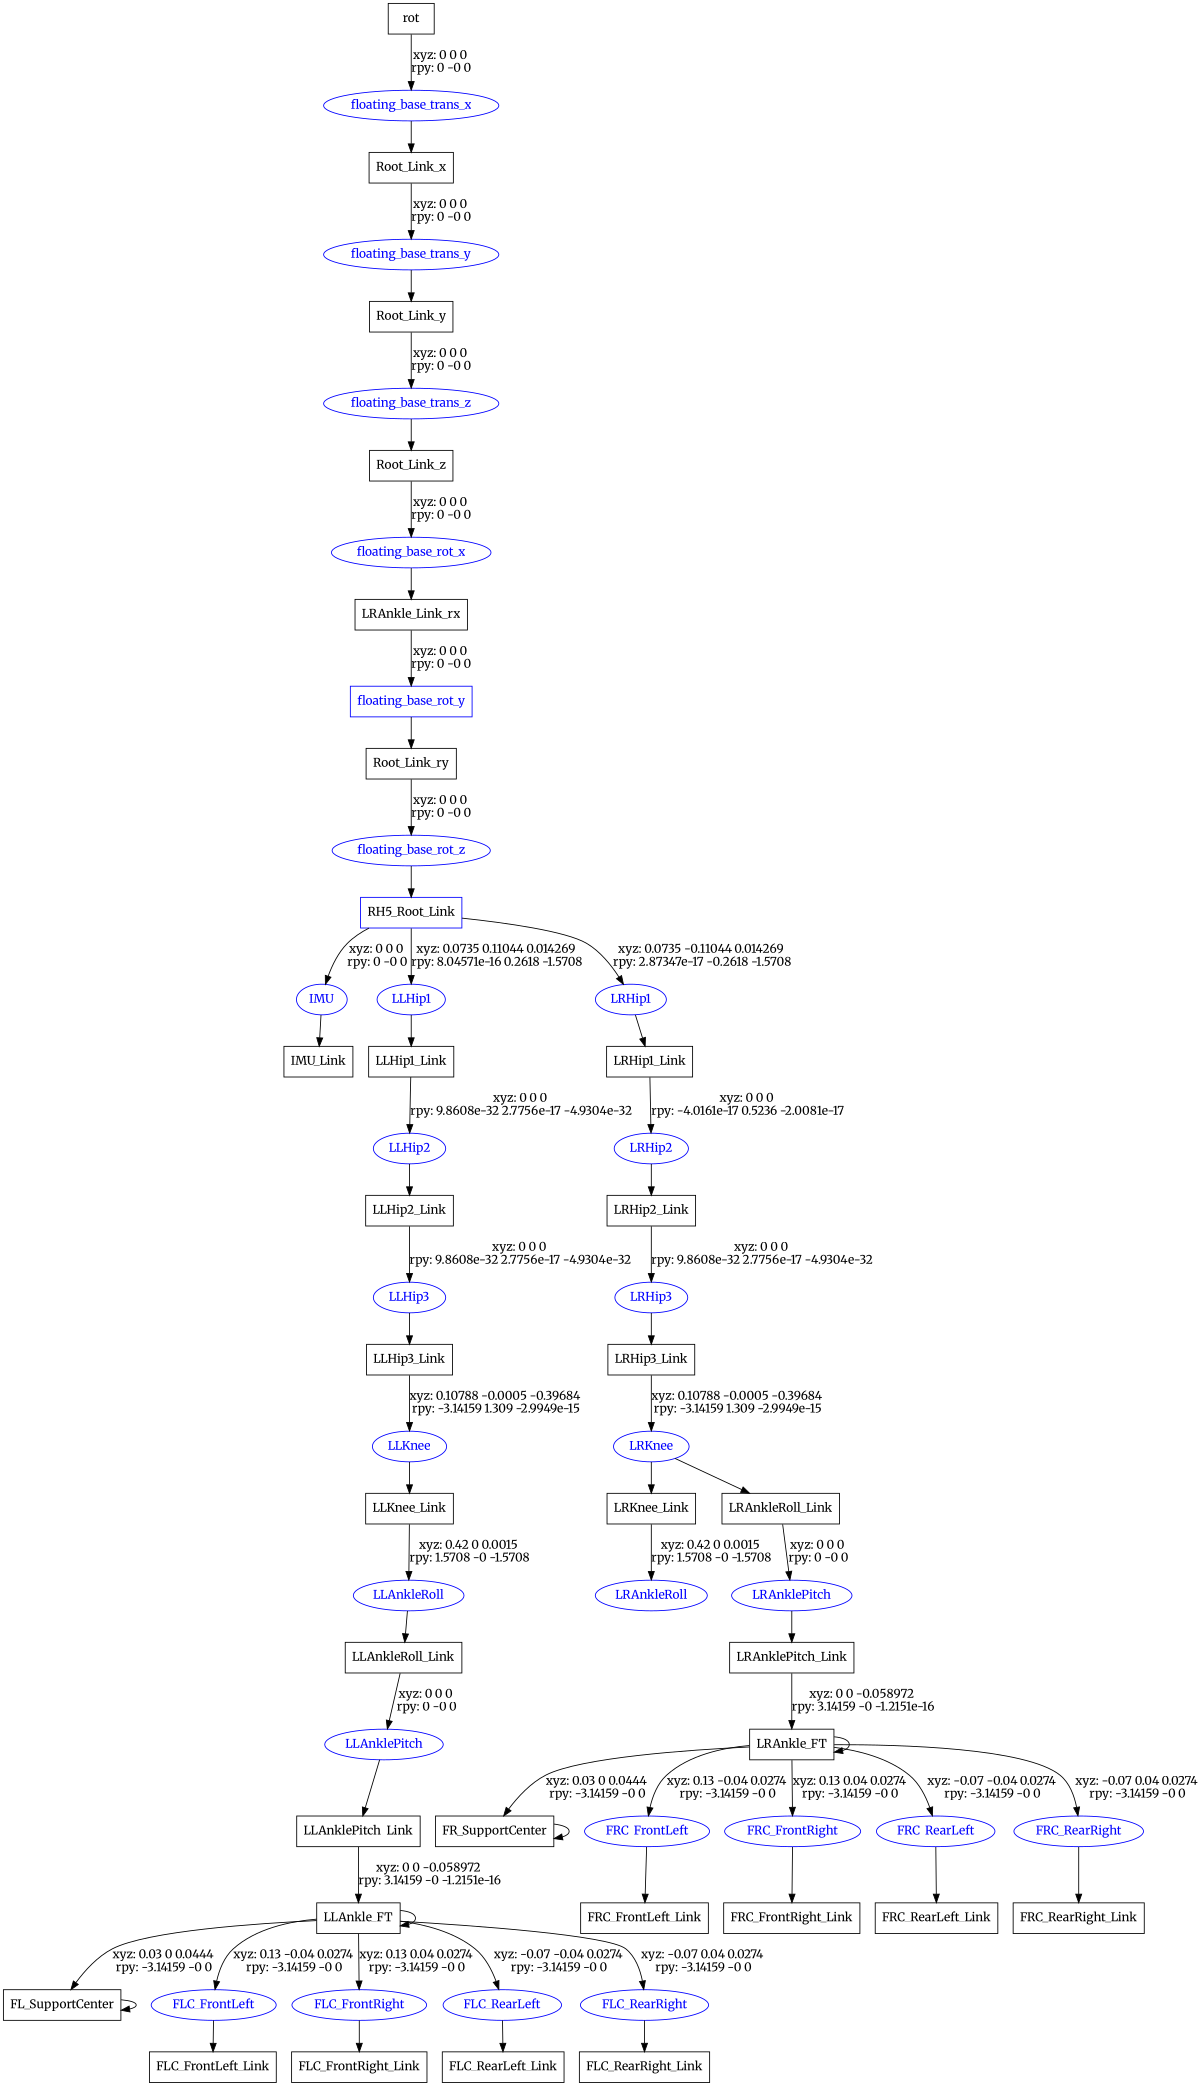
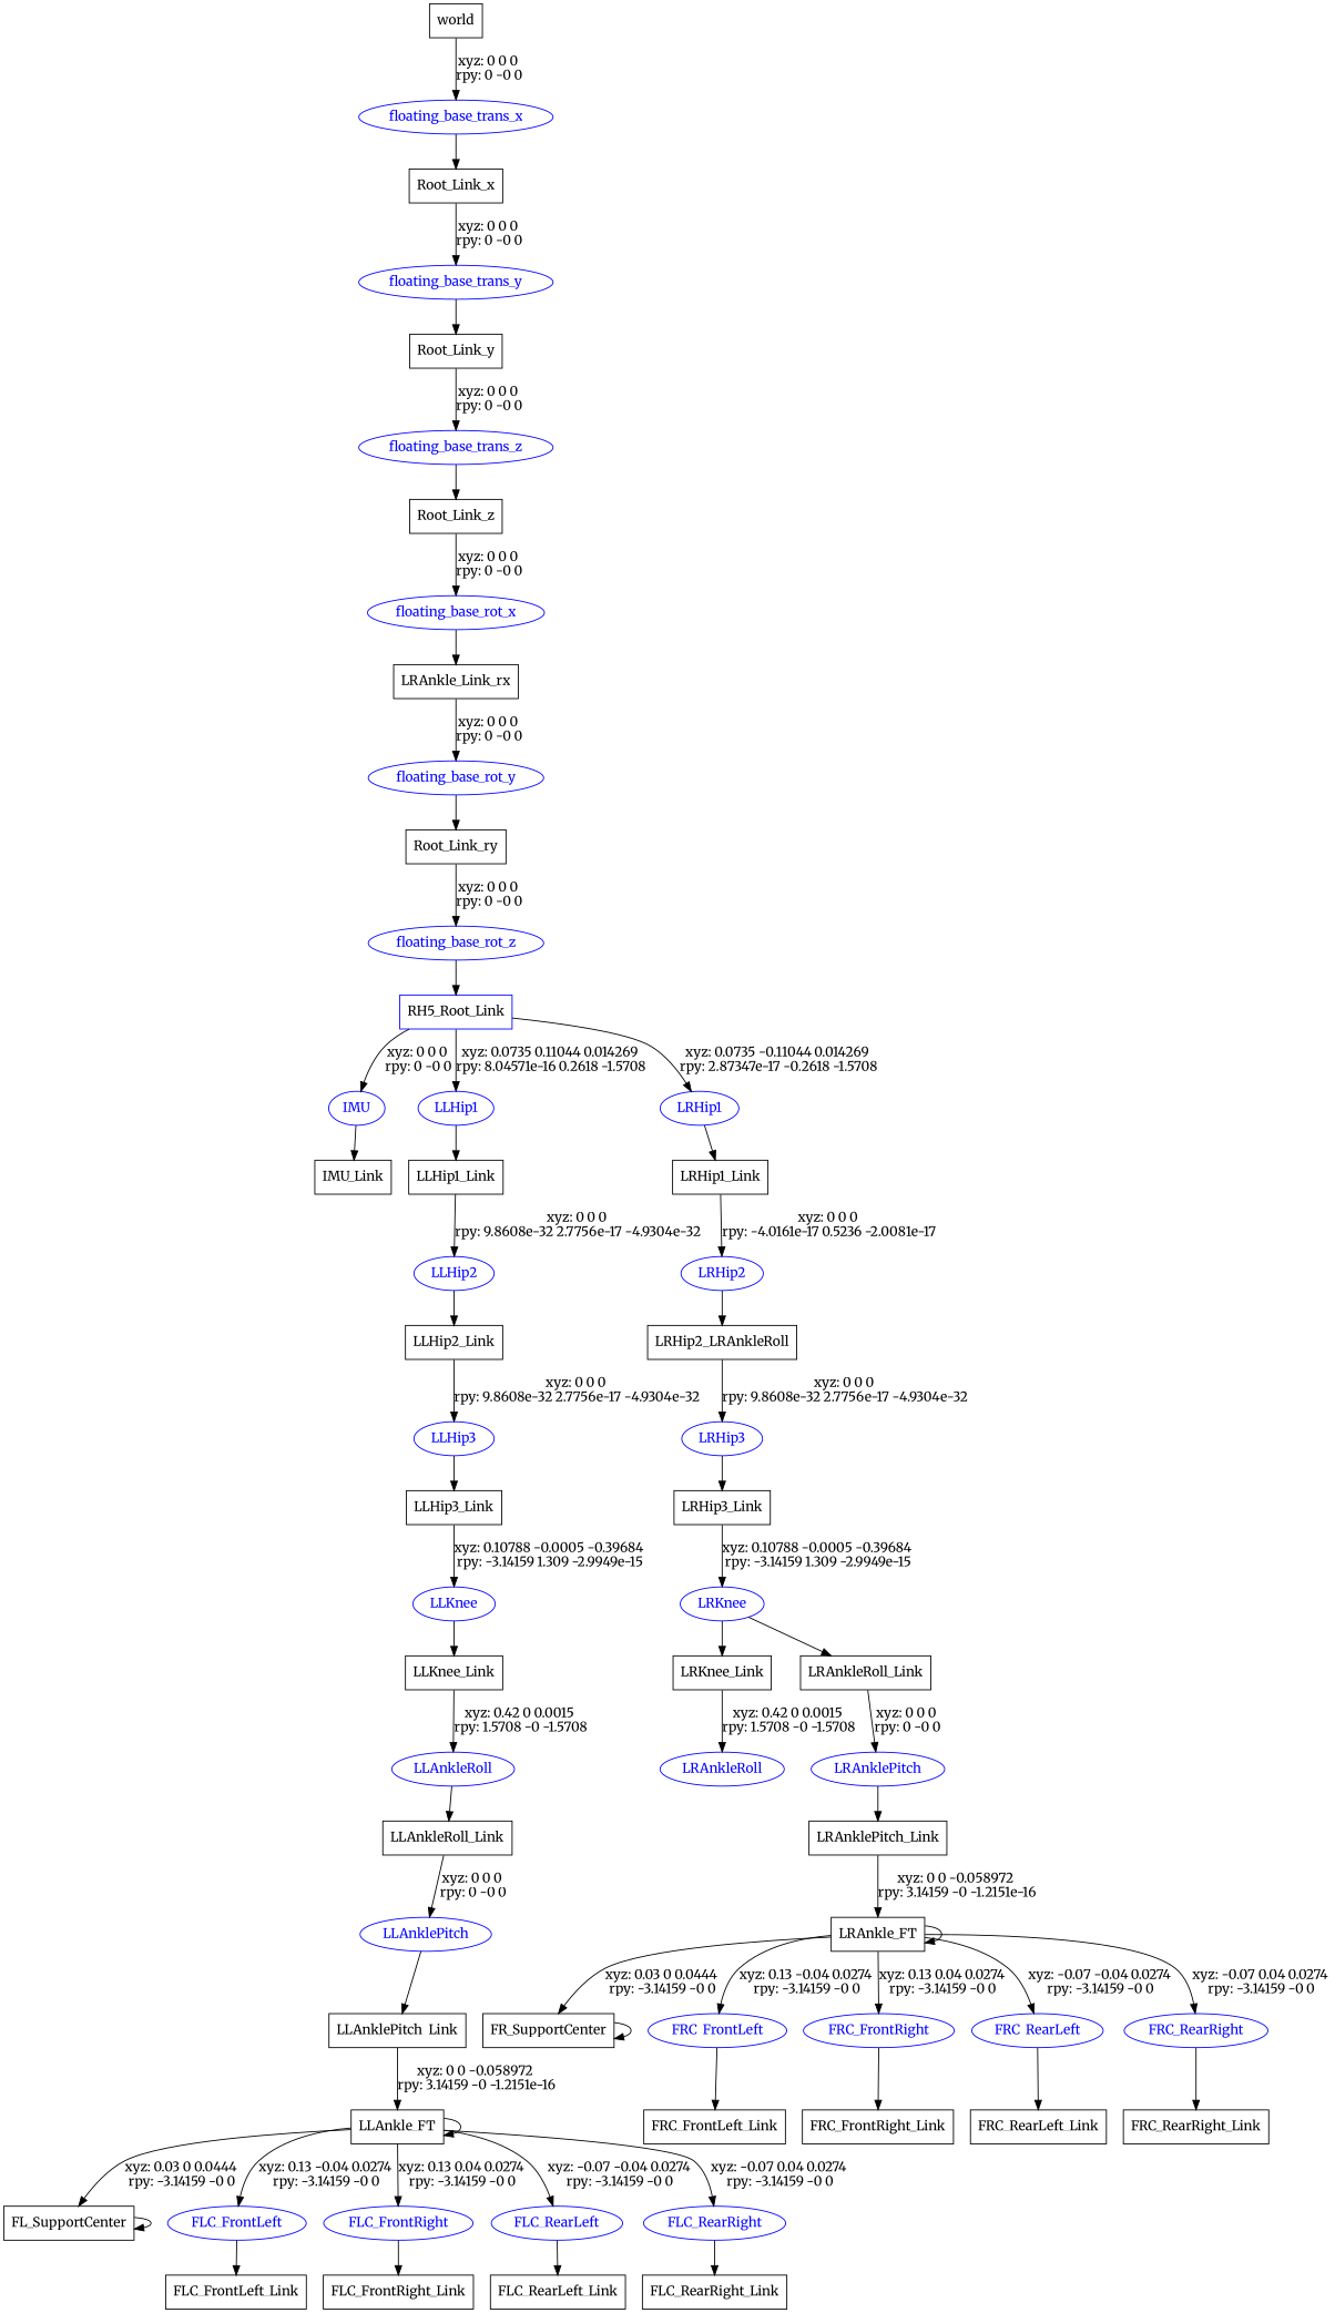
  digraph {
    fontname=Merriweather
    node [fontname=Merriweather shape=box]
    edge [fontname=Merriweather]
-   n1 [label=rot]
+   n1 [label=world]
    floating_base_trans_x [color=blue fontcolor=blue shape=ellipse]
    n3 [label=Root_Link_x]
    floating_base_trans_y [color=blue fontcolor=blue shape=ellipse]
    n5 [label=Root_Link_y]
    floating_base_trans_z [color=blue fontcolor=blue shape=ellipse]
    n7 [label=Root_Link_z]
    floating_base_rot_x [color=blue fontcolor=blue shape=ellipse]
    n9 [label=LRAnkle_Link_rx]
-   floating_base_rot_y [color=blue fontcolor=blue]
+   floating_base_rot_y [color=blue fontcolor=blue shape=ellipse]
    n11 [label=Root_Link_ry]
    floating_base_rot_z [color=blue fontcolor=blue shape=ellipse]
    n13 [color=blue label=RH5_Root_Link]
    IMU [color=blue fontcolor=blue shape=ellipse]
    LLHip1 [color=blue fontcolor=blue shape=ellipse]
    LRHip1 [color=blue fontcolor=blue shape=ellipse]
    n17 [label=IMU_Link]
    n18 [label=LLHip1_Link]
    n19 [label=LRHip1_Link]
    LLHip2 [color=blue fontcolor=blue shape=ellipse]
    n21 [label=LLHip2_Link]
    LLHip3 [color=blue fontcolor=blue shape=ellipse]
    n23 [label=LLHip3_Link]
    LLKnee [color=blue fontcolor=blue shape=ellipse]
    n25 [label=LLKnee_Link]
    LLAnkleRoll [color=blue fontcolor=blue shape=ellipse]
    n27 [label=LLAnkleRoll_Link]
    LLAnklePitch [color=blue fontcolor=blue shape=ellipse]
    n29 [label=LLAnklePitch_Link]
    n30 [label=LLAnkle_FT]
    n31 [label=FL_SupportCenter]
    FLC_FrontLeft [color=blue fontcolor=blue shape=ellipse]
    FLC_FrontRight [color=blue fontcolor=blue shape=ellipse]
    FLC_RearLeft [color=blue fontcolor=blue shape=ellipse]
    FLC_RearRight [color=blue fontcolor=blue shape=ellipse]
    n36 [label=FLC_FrontLeft_Link]
    n37 [label=FLC_FrontRight_Link]
    n38 [label=FLC_RearLeft_Link]
    n39 [label=FLC_RearRight_Link]
    LRHip2 [color=blue fontcolor=blue shape=ellipse]
-   n41 [label=LRHip2_Link]
+   n41 [label=LRHip2_LRAnkleRoll]
    LRHip3 [color=blue fontcolor=blue shape=ellipse]
    n43 [label=LRHip3_Link]
    LRKnee [color=blue fontcolor=blue shape=ellipse]
    n45 [label=LRKnee_Link]
    n46 [label=LRAnkleRoll_Link]
    LRAnkleRoll [color=blue fontcolor=blue shape=ellipse]
    LRAnklePitch [color=blue fontcolor=blue shape=ellipse]
    n49 [label=LRAnklePitch_Link]
    n50 [label=LRAnkle_FT]
    n51 [label=FR_SupportCenter]
    FRC_FrontLeft [color=blue fontcolor=blue shape=ellipse]
    FRC_FrontRight [color=blue fontcolor=blue shape=ellipse]
    FRC_RearLeft [color=blue fontcolor=blue shape=ellipse]
    FRC_RearRight [color=blue fontcolor=blue shape=ellipse]
    n56 [label=FRC_FrontLeft_Link]
    n57 [label=FRC_FrontRight_Link]
    n58 [label=FRC_RearLeft_Link]
    n59 [label=FRC_RearRight_Link]
    n1 -> floating_base_trans_x [label="xyz: 0 0 0 \nrpy: 0 -0 0"]
    floating_base_trans_x -> n3
    n3 -> floating_base_trans_y [label="xyz: 0 0 0 \nrpy: 0 -0 0"]
    floating_base_trans_y -> n5
    n5 -> floating_base_trans_z [label="xyz: 0 0 0 \nrpy: 0 -0 0"]
    floating_base_trans_z -> n7
    n7 -> floating_base_rot_x [label="xyz: 0 0 0 \nrpy: 0 -0 0"]
    floating_base_rot_x -> n9
    n9 -> floating_base_rot_y [label="xyz: 0 0 0 \nrpy: 0 -0 0"]
    floating_base_rot_y -> n11
    n11 -> floating_base_rot_z [label="xyz: 0 0 0 \nrpy: 0 -0 0"]
    floating_base_rot_z -> n13
    n13 -> IMU [label="xyz: 0 0 0 \nrpy: 0 -0 0"]
    n13 -> LLHip1 [label="xyz: 0.0735 0.11044 0.014269 \nrpy: 8.04571e-16 0.2618 -1.5708"]
    n13 -> LRHip1 [label="xyz: 0.0735 -0.11044 0.014269 \nrpy: 2.87347e-17 -0.2618 -1.5708"]
    IMU -> n17
    LLHip1 -> n18
    LRHip1 -> n19
    n18 -> LLHip2 [label="xyz: 0 0 0 \nrpy: 9.8608e-32 2.7756e-17 -4.9304e-32"]
    n19 -> LRHip2 [label="xyz: 0 0 0 \nrpy: -4.0161e-17 0.5236 -2.0081e-17"]
    LLHip2 -> n21
    n21 -> LLHip3 [label="xyz: 0 0 0 \nrpy: 9.8608e-32 2.7756e-17 -4.9304e-32"]
    LLHip3 -> n23
    n23 -> LLKnee [label="xyz: 0.10788 -0.0005 -0.39684 \nrpy: -3.14159 1.309 -2.9949e-15"]
    LLKnee -> n25
    n25 -> LLAnkleRoll [label="xyz: 0.42 0 0.0015 \nrpy: 1.5708 -0 -1.5708"]
    LLAnkleRoll -> n27
    n27 -> LLAnklePitch [label="xyz: 0 0 0 \nrpy: 0 -0 0"]
    LLAnklePitch -> n29
    n29 -> n30 [label="xyz: 0 0 -0.058972 \nrpy: 3.14159 -0 -1.2151e-16"]
    n30 -> n30
    n30 -> n31 [label="xyz: 0.03 0 0.0444 \nrpy: -3.14159 -0 0"]
    n30 -> FLC_FrontLeft [label="xyz: 0.13 -0.04 0.0274 \nrpy: -3.14159 -0 0"]
    n30 -> FLC_FrontRight [label="xyz: 0.13 0.04 0.0274 \nrpy: -3.14159 -0 0"]
    n30 -> FLC_RearLeft [label="xyz: -0.07 -0.04 0.0274 \nrpy: -3.14159 -0 0"]
    n30 -> FLC_RearRight [label="xyz: -0.07 0.04 0.0274 \nrpy: -3.14159 -0 0"]
    n31 -> n31
    FLC_FrontLeft -> n36
    FLC_FrontRight -> n37
    FLC_RearLeft -> n38
    FLC_RearRight -> n39
    LRHip2 -> n41
    n41 -> LRHip3 [label="xyz: 0 0 0 \nrpy: 9.8608e-32 2.7756e-17 -4.9304e-32"]
    LRHip3 -> n43
    n43 -> LRKnee [label="xyz: 0.10788 -0.0005 -0.39684 \nrpy: -3.14159 1.309 -2.9949e-15"]
    LRKnee -> n45
    LRKnee -> n46
    n45 -> LRAnkleRoll [label="xyz: 0.42 0 0.0015 \nrpy: 1.5708 -0 -1.5708"]
    n46 -> LRAnklePitch [label="xyz: 0 0 0 \nrpy: 0 -0 0"]
    LRAnklePitch -> n49
    n49 -> n50 [label="xyz: 0 0 -0.058972 \nrpy: 3.14159 -0 -1.2151e-16"]
    n50 -> n50
    n50 -> n51 [label="xyz: 0.03 0 0.0444 \nrpy: -3.14159 -0 0"]
    n50 -> FRC_FrontLeft [label="xyz: 0.13 -0.04 0.0274 \nrpy: -3.14159 -0 0"]
    n50 -> FRC_FrontRight [label="xyz: 0.13 0.04 0.0274 \nrpy: -3.14159 -0 0"]
    n50 -> FRC_RearLeft [label="xyz: -0.07 -0.04 0.0274 \nrpy: -3.14159 -0 0"]
    n50 -> FRC_RearRight [label="xyz: -0.07 0.04 0.0274 \nrpy: -3.14159 -0 0"]
    n51 -> n51
    FRC_FrontLeft -> n56
    FRC_FrontRight -> n57
    FRC_RearLeft -> n58
    FRC_RearRight -> n59
  }
